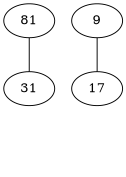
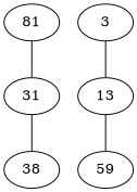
  graph {
    n1 [label=31]
-   13 [label=17]
-   9
+   38
+   13
+   59
+   9 [label=3]
    n6 [label=81]
+   n1 -- 38
+   13 -- 59
    9 -- 13
    n6 -- n1
  }
